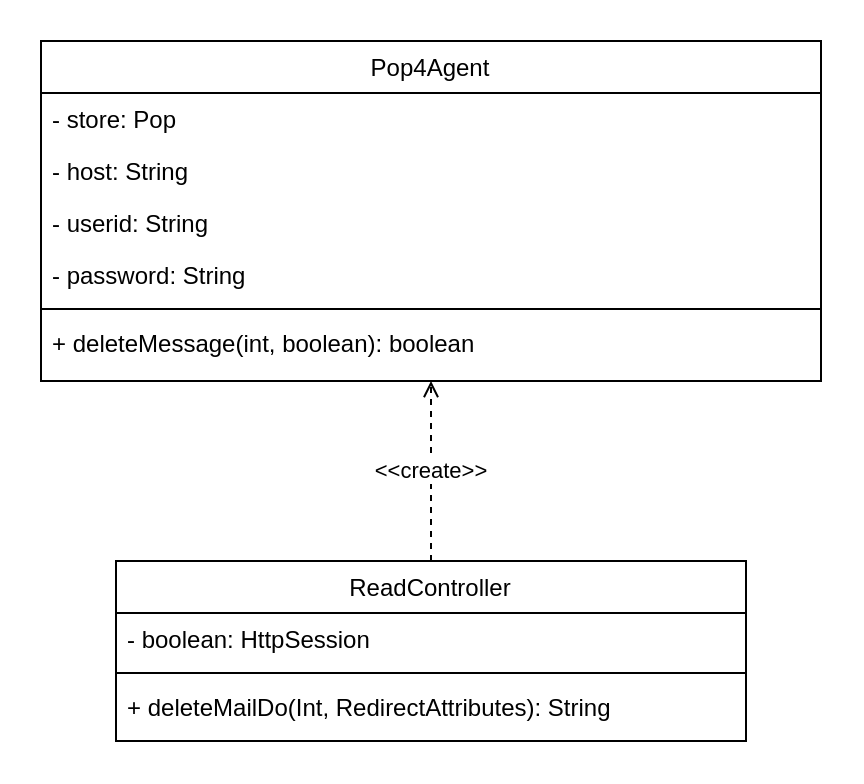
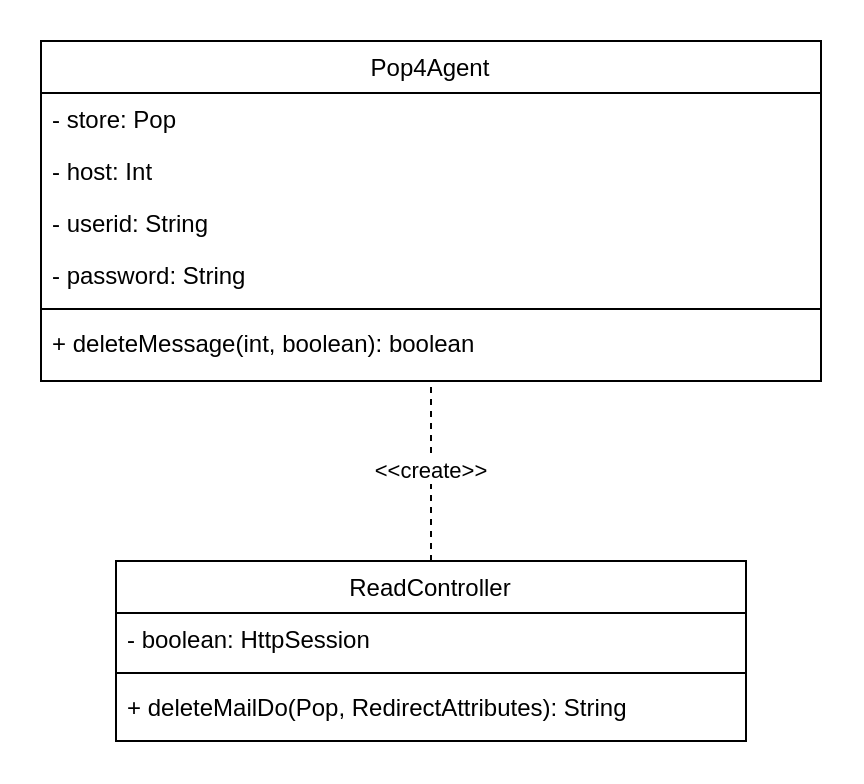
  <mxCell id="0" />
  <mxCell id="1" parent="0" />
- <mxCell id="2" value="&amp;lt;&amp;lt;create&amp;gt;&amp;gt;" style="edgeStyle=orthogonalEdgeStyle;rounded=0;orthogonalLoop=1;jettySize=auto;html=1;exitX=0.5;exitY=0;exitDx=0;exitDy=0;entryX=0.5;entryY=1;entryDx=0;entryDy=0;endArrow=open;endFill=0;dashed=1;" parent="1" source="3" target="7" edge="1"><mxGeometry relative="1" as="geometry" /></mxCell>
+ <mxCell id="2" value="&amp;lt;&amp;lt;create&amp;gt;&amp;gt;" style="edgeStyle=orthogonalEdgeStyle;rounded=0;orthogonalLoop=1;jettySize=auto;html=1;exitX=0.5;exitY=0;exitDx=0;exitDy=0;entryX=0.5;entryY=1;entryDx=0;entryDy=0;endArrow=none;endFill=0;dashed=1;" parent="1" source="3" target="7" edge="1"><mxGeometry relative="1" as="geometry" /></mxCell>
  <mxCell id="3" value="ReadController" style="swimlane;fontStyle=0;align=center;verticalAlign=top;childLayout=stackLayout;horizontal=1;startSize=26;horizontalStack=0;resizeParent=1;resizeLast=0;collapsible=1;marginBottom=0;rounded=0;shadow=0;strokeWidth=1;" parent="1" vertex="1"><mxGeometry x="57.5" y="280" width="315" height="90" as="geometry"><mxRectangle x="130" y="380" width="160" height="26" as="alternateBounds" /></mxGeometry></mxCell>
  <mxCell id="4" value="- boolean: HttpSession" style="text;align=left;verticalAlign=top;spacingLeft=4;spacingRight=4;overflow=hidden;rotatable=0;points=[[0,0.5],[1,0.5]];portConstraint=eastwest;" parent="3" vertex="1"><mxGeometry y="26" width="315" height="26" as="geometry" /></mxCell>
  <mxCell id="5" value="" style="line;html=1;strokeWidth=1;align=left;verticalAlign=middle;spacingTop=-1;spacingLeft=3;spacingRight=3;rotatable=0;labelPosition=right;points=[];portConstraint=eastwest;" parent="3" vertex="1"><mxGeometry y="52" width="315" height="8" as="geometry" /></mxCell>
- <mxCell id="6" value="+ deleteMailDo(Int, RedirectAttributes): String" style="text;align=left;verticalAlign=top;spacingLeft=4;spacingRight=4;overflow=hidden;rotatable=0;points=[[0,0.5],[1,0.5]];portConstraint=eastwest;" parent="3" vertex="1"><mxGeometry y="60" width="315" height="26" as="geometry" /></mxCell>
+ <mxCell id="6" value="+ deleteMailDo(Pop, RedirectAttributes): String" style="text;align=left;verticalAlign=top;spacingLeft=4;spacingRight=4;overflow=hidden;rotatable=0;points=[[0,0.5],[1,0.5]];portConstraint=eastwest;" parent="3" vertex="1"><mxGeometry y="60" width="315" height="26" as="geometry" /></mxCell>
  <mxCell id="7" value="Pop4Agent" style="swimlane;fontStyle=0;align=center;verticalAlign=top;childLayout=stackLayout;horizontal=1;startSize=26;horizontalStack=0;resizeParent=1;resizeLast=0;collapsible=1;marginBottom=0;rounded=0;shadow=0;strokeWidth=1;" parent="1" vertex="1"><mxGeometry x="20" y="20" width="390" height="170" as="geometry"><mxRectangle x="340" y="380" width="170" height="26" as="alternateBounds" /></mxGeometry></mxCell>
  <mxCell id="8" value="- store: Pop" style="text;align=left;verticalAlign=top;spacingLeft=4;spacingRight=4;overflow=hidden;rotatable=0;points=[[0,0.5],[1,0.5]];portConstraint=eastwest;" parent="7" vertex="1"><mxGeometry y="26" width="390" height="26" as="geometry" /></mxCell>
- <mxCell id="9" value="- host: String" style="text;align=left;verticalAlign=top;spacingLeft=4;spacingRight=4;overflow=hidden;rotatable=0;points=[[0,0.5],[1,0.5]];portConstraint=eastwest;" parent="7" vertex="1"><mxGeometry y="52" width="390" height="26" as="geometry" /></mxCell>
+ <mxCell id="9" value="- host: Int" style="text;align=left;verticalAlign=top;spacingLeft=4;spacingRight=4;overflow=hidden;rotatable=0;points=[[0,0.5],[1,0.5]];portConstraint=eastwest;" parent="7" vertex="1"><mxGeometry y="52" width="390" height="26" as="geometry" /></mxCell>
  <mxCell id="10" value="- userid: String" style="text;align=left;verticalAlign=top;spacingLeft=4;spacingRight=4;overflow=hidden;rotatable=0;points=[[0,0.5],[1,0.5]];portConstraint=eastwest;" parent="7" vertex="1"><mxGeometry y="78" width="390" height="26" as="geometry" /></mxCell>
  <mxCell id="11" value="- password: String" style="text;align=left;verticalAlign=top;spacingLeft=4;spacingRight=4;overflow=hidden;rotatable=0;points=[[0,0.5],[1,0.5]];portConstraint=eastwest;" parent="7" vertex="1"><mxGeometry y="104" width="390" height="26" as="geometry" /></mxCell>
  <mxCell id="12" value="" style="line;html=1;strokeWidth=1;align=left;verticalAlign=middle;spacingTop=-1;spacingLeft=3;spacingRight=3;rotatable=0;labelPosition=right;points=[];portConstraint=eastwest;" parent="7" vertex="1"><mxGeometry y="130" width="390" height="8" as="geometry" /></mxCell>
  <mxCell id="13" value="+ deleteMessage(int, boolean): boolean" style="text;align=left;verticalAlign=top;spacingLeft=4;spacingRight=4;overflow=hidden;rotatable=0;points=[[0,0.5],[1,0.5]];portConstraint=eastwest;" parent="7" vertex="1"><mxGeometry y="138" width="390" height="26" as="geometry" /></mxCell>
